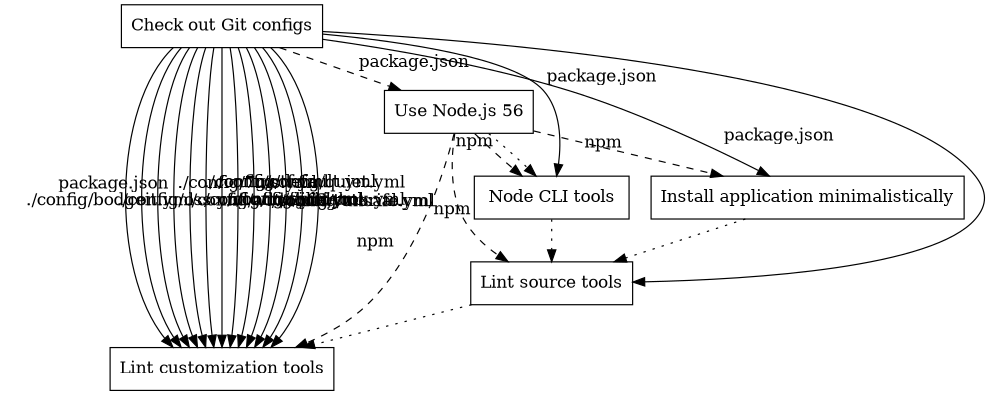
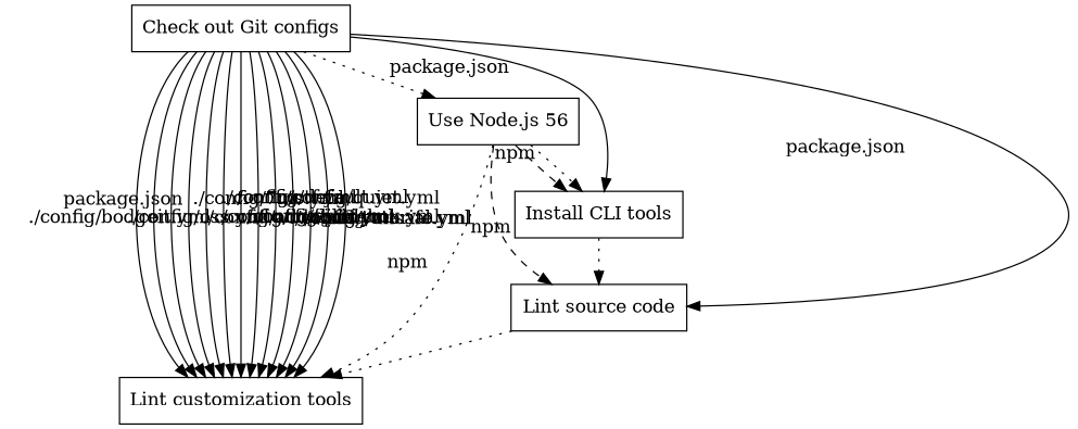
  digraph {
    node [shape=rect]
    edge [decorate=false]
    n1 [label="Check out Git configs"]
    n2 [label="Use Node.js 56"]
-   "Install CLI tools" [label="Node CLI tools"]
-   "Install application minimalistically"
-   "Lint source code" [label="Lint source tools"]
+   "Install CLI tools"
+   "Lint source code"
    n6 [label="Lint customization tools"]
-   n1 -> n2 [style=dashed decorate=""]
+   n1 -> n2 [style=dotted decorate=""]
    n1 -> "Install CLI tools" [xlabel="package.json"]
-   n1 -> "Install application minimalistically" [xlabel="package.json"]
    n1 -> "Lint source code" [xlabel="package.json"]
    n1 -> n6 [xlabel="package.json"]
    n1 -> n6 [xlabel="./config/7ms.yml"]
    n1 -> n6 [xlabel="./config/addo.yml"]
    n1 -> n6 [xlabel="./config/bodgeit.yml"]
    n1 -> n6 [xlabel="./config/ctf.yml"]
    n1 -> n6 [xlabel="./config/default.yml"]
    n1 -> n6 [xlabel="./config/fbctf.yml"]
    n1 -> n6 [xlabel="./config/juicebox.yml"]
    n1 -> n6 [xlabel="./config/mozilla.yml"]
    n1 -> n6 [xlabel="./config/oss.yml"]
    n1 -> n6 [xlabel="./config/quiet.yml"]
    n1 -> n6 [xlabel="./config/tutorial.yml"]
    n1 -> n6 [xlabel="./config/unsafe.yml"]
    n2 -> "Install CLI tools" [style=dashed xlabel=npm decorate=""]
    n2 -> "Install CLI tools" [style=dotted decorate=""]
-   n2 -> "Install application minimalistically" [style=dashed xlabel=npm decorate=""]
    n2 -> "Lint source code" [style=dashed xlabel=npm decorate=""]
-   n2 -> n6 [style=dashed xlabel=npm decorate=""]
+   n2 -> n6 [style=dotted xlabel=npm decorate=""]
    "Install CLI tools" -> "Lint source code" [style=dotted decorate=""]
-   "Install application minimalistically" -> "Lint source code" [style=dotted decorate=""]
    "Lint source code" -> n6 [style=dotted decorate=""]
  }
